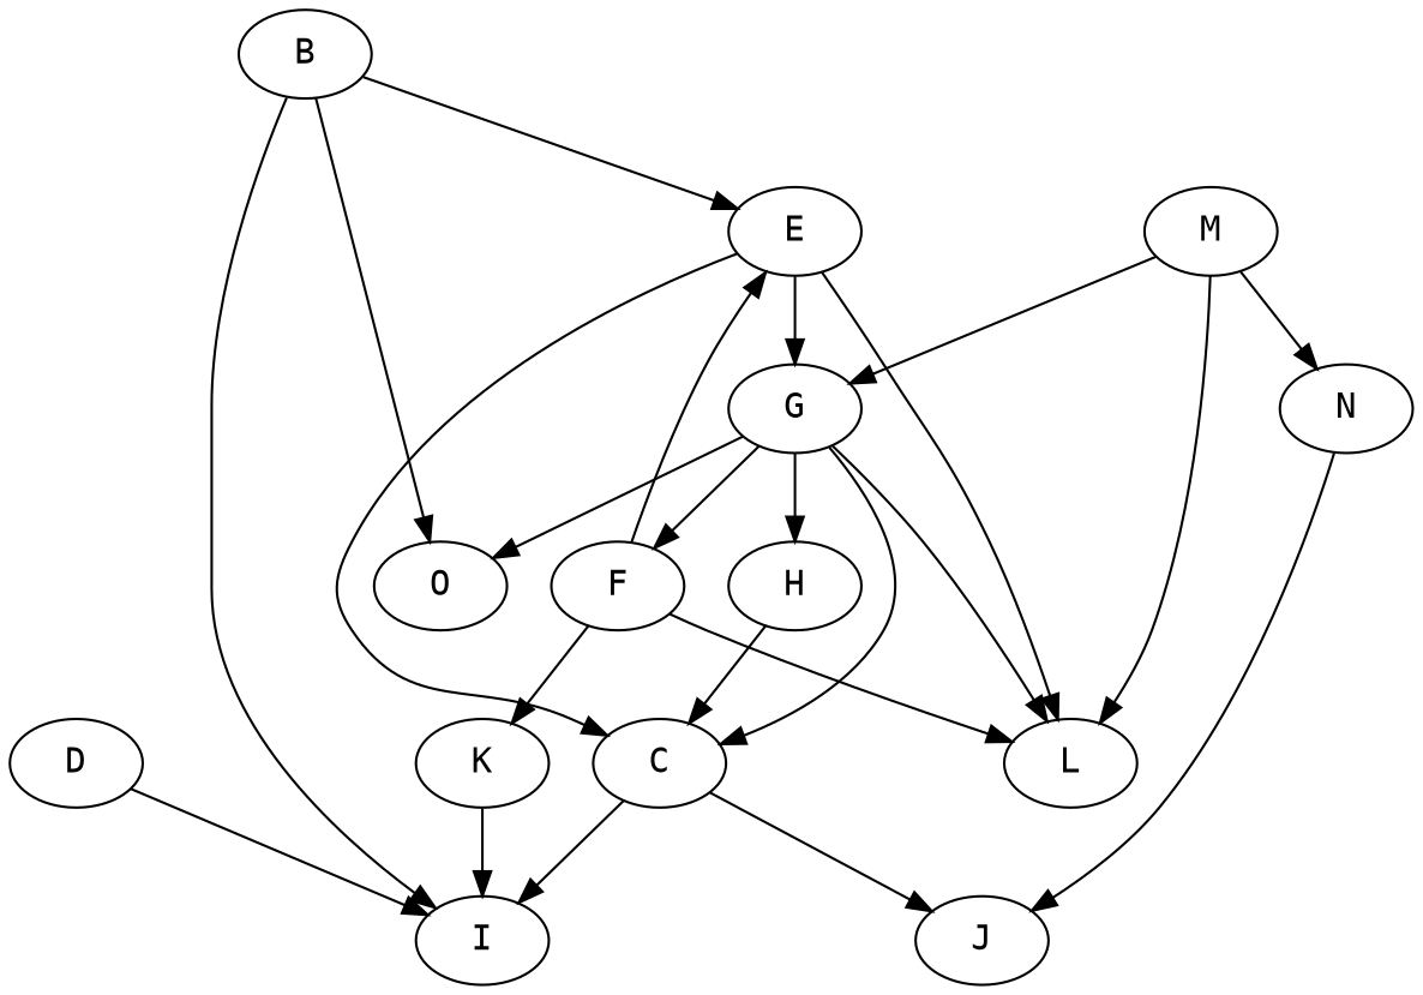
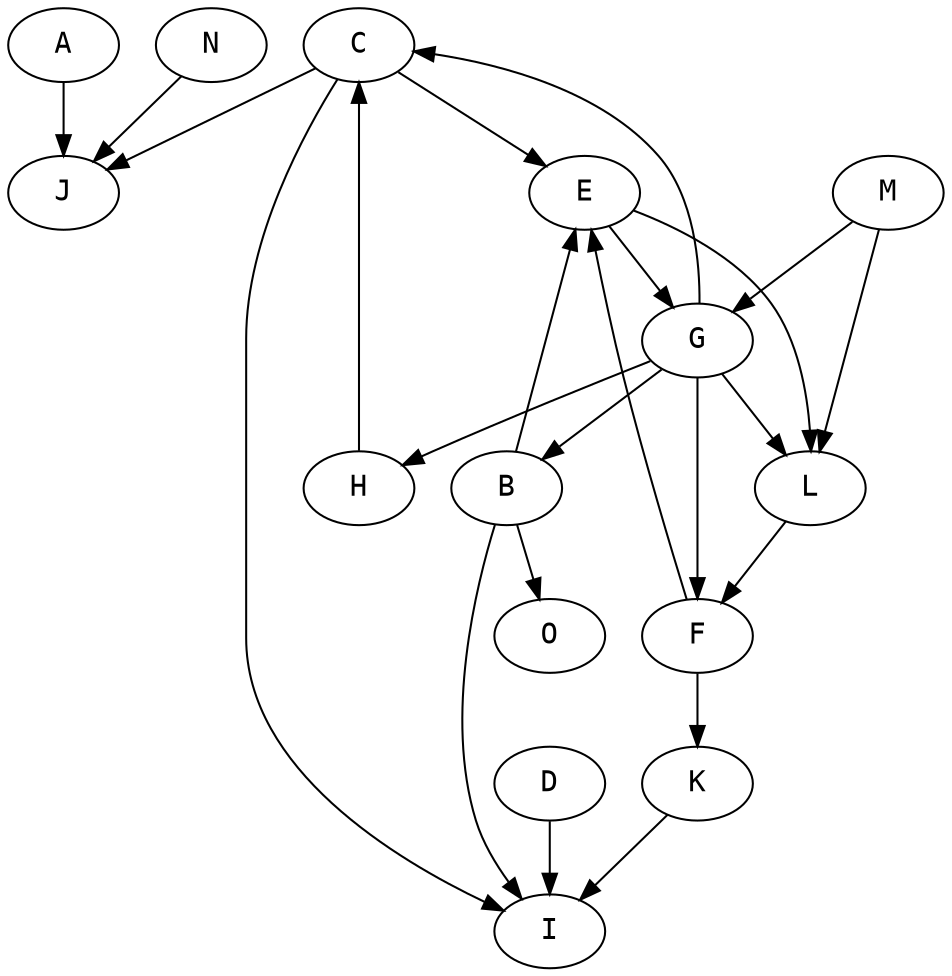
  strict digraph {
    fontname="DejaVu Sans Mono"
    node [fontname="DejaVu Sans Mono"]
    edge [fontname="DejaVu Sans Mono" weight=8]
+   A
    J
    B
    E
    I
    O
    G
    L
    C
    D
    F
    H
    K
    M
    N
+   A -> J [weight=7]
    B -> E
    B -> I [weight=7]
    B -> O [weight=4]
    E -> G
    E -> L
-   G -> O [weight=4]
+   G -> B [weight=4]
    G -> L [weight=9]
    G -> C [weight=4]
    G -> F
    G -> H [weight=10]
    C -> J [weight=1]
-   E -> C [weight=4]
+   C -> E [weight=4]
    C -> I [weight=7]
    D -> I [weight=7]
    F -> E [weight=1]
-   F -> L [weight=6]
+   L -> F [weight=6]
    F -> K [weight=9]
    H -> C [weight=4]
    K -> I
    M -> G [weight=3]
    M -> L [weight=7]
-   M -> N
    N -> J [weight=1]
  }
